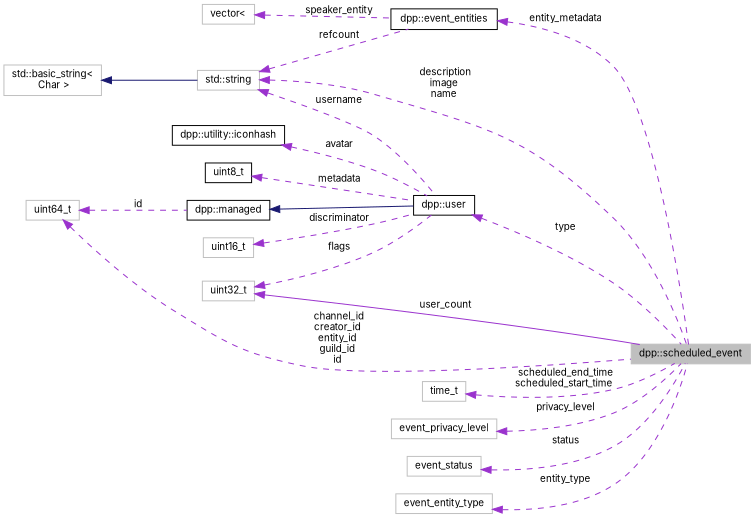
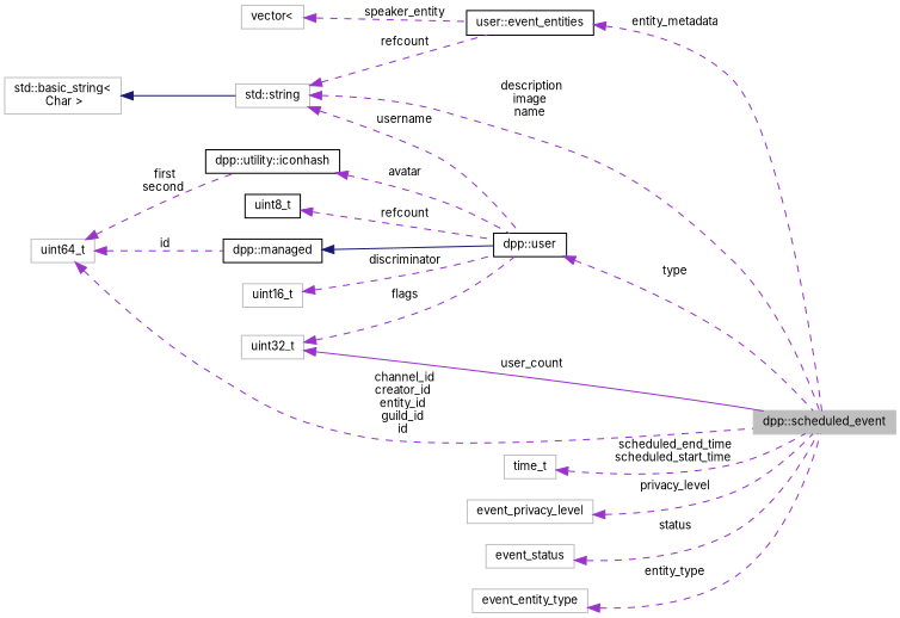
  digraph {
    fontname=Inter
    rankdir=LR
    node [color=grey75 fontname=Inter fontsize=10 shape=record]
    edge [color=darkorchid3 dir=back fontname=Inter fontsize=10 labelfontname=Helvetica labelfontsize=10 style=dashed]
    n1 [fillcolor=grey75 fontcolor=black height=0.2 label="dpp::scheduled_event" style=filled width=0.4]
    n2 [height=0.2 label=uint64_t width=0.4]
    n3 [color=black height=0.2 label="dpp::managed" width=0.4]
    n4 [color=black height=0.2 label="dpp::utility::iconhash" width=0.4]
    n5 [color=black height=0.2 label="dpp::user" width=0.4]
    n6 [height=0.2 label="std::string" width=0.4]
-   n7 [color=black height=0.2 label="dpp::event_entities" width=0.4]
+   n7 [color=black height=0.2 label="user::event_entities" width=0.4]
    n8 [height=0.2 label="std::basic_string\<\l Char \>" width=0.4]
    n9 [height=0.2 label=time_t width=0.4]
    n10 [height=0.2 label=event_privacy_level width=0.4]
    n11 [height=0.2 label=event_status width=0.4]
    n12 [height=0.2 label=event_entity_type width=0.4]
    n13 [height=0.2 label="vector\<" width=0.4]
    n14 [height=0.2 label=uint16_t width=0.4]
    n15 [height=0.2 label=uint32_t width=0.4]
    n16 [color=black height=0.2 label=uint8_t width=0.4]
    n2 -> n1 [label=" channel_id\ncreator_id\nentity_id\nguild_id\nid"]
    n2 -> n3 [label=" id"]
+   n2 -> n4 [label=" first\nsecond"]
    n3 -> n5 [color=midnightblue style=solid]
    n4 -> n5 [label=" avatar"]
    n5 -> n1 [label=" type"]
    n6 -> n1 [label=" description\nimage\nname"]
    n6 -> n5 [label=" username"]
    n6 -> n7 [label=" refcount"]
    n7 -> n1 [label=" entity_metadata"]
    n8 -> n6 [color=midnightblue style=solid]
    n9 -> n1 [label=" scheduled_end_time\nscheduled_start_time"]
    n10 -> n1 [label=" privacy_level"]
    n11 -> n1 [label=" status"]
    n12 -> n1 [label=" entity_type"]
    n13 -> n7 [label=" speaker_entity"]
    n14 -> n5 [label=" discriminator"]
    n15 -> n1 [label=" user_count" style=solid]
    n15 -> n5 [label=" flags"]
-   n16 -> n5 [label=" metadata"]
+   n16 -> n5 [label=" refcount"]
  }
